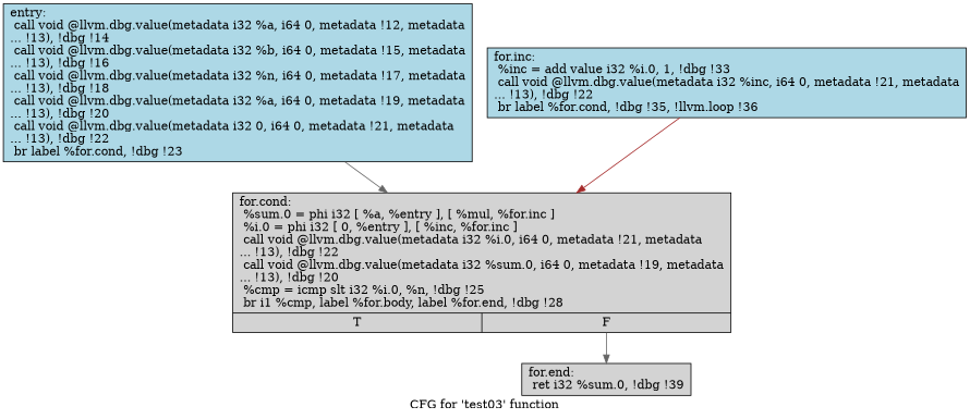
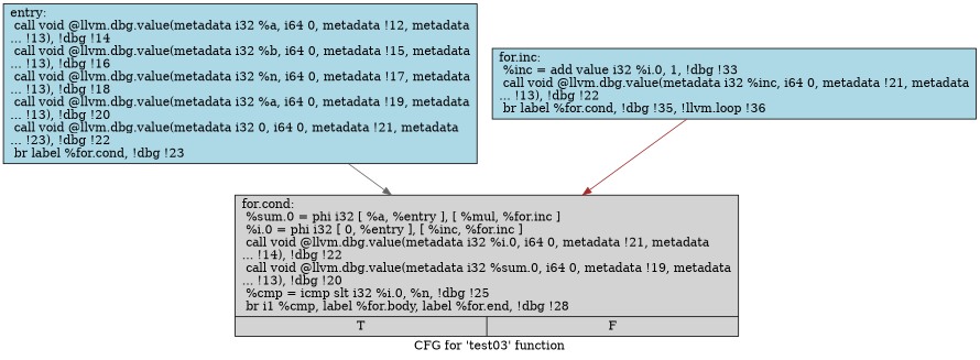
  digraph {
    label="CFG for 'test03' function"
    node [fillcolor=lightblue shape=record style=filled]
    edge [color=gray40]
-   n1 [label="{entry:\l  call void @llvm.dbg.value(metadata i32 %a, i64 0, metadata !12, metadata\l... !13), !dbg !14\l  call void @llvm.dbg.value(metadata i32 %b, i64 0, metadata !15, metadata\l... !13), !dbg !16\l  call void @llvm.dbg.value(metadata i32 %n, i64 0, metadata !17, metadata\l... !13), !dbg !18\l  call void @llvm.dbg.value(metadata i32 %a, i64 0, metadata !19, metadata\l... !13), !dbg !20\l  call void @llvm.dbg.value(metadata i32 0, i64 0, metadata !21, metadata\l... !13), !dbg !22\l  br label %for.cond, !dbg !23\l}"]
-   n2 [fillcolor=lightgrey label="{for.cond:                                         \l  %sum.0 = phi i32 [ %a, %entry ], [ %mul, %for.inc ]\l  %i.0 = phi i32 [ 0, %entry ], [ %inc, %for.inc ]\l  call void @llvm.dbg.value(metadata i32 %i.0, i64 0, metadata !21, metadata\l... !13), !dbg !22\l  call void @llvm.dbg.value(metadata i32 %sum.0, i64 0, metadata !19, metadata\l... !13), !dbg !20\l  %cmp = icmp slt i32 %i.0, %n, !dbg !25\l  br i1 %cmp, label %for.body, label %for.end, !dbg !28\l|{<s0>T|<s1>F}}"]
-   n3 [fillcolor=lightgrey label="{for.end:                                          \l  ret i32 %sum.0, !dbg !39\l}"]
+   n1 [label="{entry:\l  call void @llvm.dbg.value(metadata i32 %a, i64 0, metadata !12, metadata\l... !13), !dbg !14\l  call void @llvm.dbg.value(metadata i32 %b, i64 0, metadata !15, metadata\l... !13), !dbg !16\l  call void @llvm.dbg.value(metadata i32 %n, i64 0, metadata !17, metadata\l... !13), !dbg !18\l  call void @llvm.dbg.value(metadata i32 %a, i64 0, metadata !19, metadata\l... !13), !dbg !20\l  call void @llvm.dbg.value(metadata i32 0, i64 0, metadata !21, metadata\l... !23), !dbg !22\l  br label %for.cond, !dbg !23\l}"]
+   n2 [fillcolor=lightgrey label="{for.cond:                                         \l  %sum.0 = phi i32 [ %a, %entry ], [ %mul, %for.inc ]\l  %i.0 = phi i32 [ 0, %entry ], [ %inc, %for.inc ]\l  call void @llvm.dbg.value(metadata i32 %i.0, i64 0, metadata !21, metadata\l... !14), !dbg !22\l  call void @llvm.dbg.value(metadata i32 %sum.0, i64 0, metadata !19, metadata\l... !13), !dbg !20\l  %cmp = icmp slt i32 %i.0, %n, !dbg !25\l  br i1 %cmp, label %for.body, label %for.end, !dbg !28\l|{<s0>T|<s1>F}}"]
    n4 [label="{for.inc:                                          \l  %inc = add value i32 %i.0, 1, !dbg !33\l  call void @llvm.dbg.value(metadata i32 %inc, i64 0, metadata !21, metadata\l... !13), !dbg !22\l  br label %for.cond, !dbg !35, !llvm.loop !36\l}"]
    n1 -> n2
-   n2 -> n3 [tailport=s1]
    n4 -> n2 [color=brown]
  }
